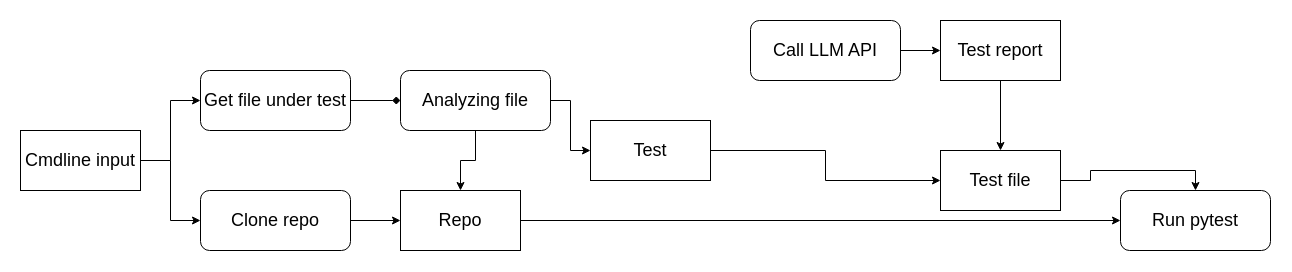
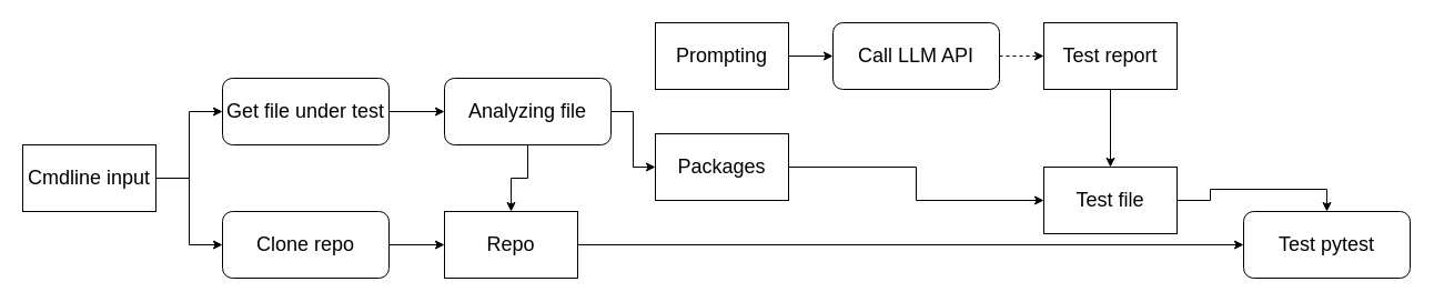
  <mxCell id="0" />
  <mxCell id="1" parent="0" />
  <mxCell id="2" style="edgeStyle=orthogonalEdgeStyle;rounded=0;orthogonalLoop=1;jettySize=auto;html=1;entryX=0;entryY=0.5;entryDx=0;entryDy=0;" edge="1" parent="1" source="4" target="6"><mxGeometry relative="1" as="geometry" /></mxCell>
  <mxCell id="3" style="edgeStyle=orthogonalEdgeStyle;rounded=0;orthogonalLoop=1;jettySize=auto;html=1;entryX=0;entryY=0.5;entryDx=0;entryDy=0;" edge="1" parent="1" source="4" target="8"><mxGeometry relative="1" as="geometry" /></mxCell>
  <mxCell id="4" value="&lt;font style=&quot;font-size: 18px;&quot;&gt;Cmdline input&lt;/font&gt;" style="rounded=0;whiteSpace=wrap;html=1;" vertex="1" parent="1"><mxGeometry x="20" y="130" width="120" height="60" as="geometry" /></mxCell>
- <mxCell id="5" style="edgeStyle=orthogonalEdgeStyle;rounded=0;orthogonalLoop=1;jettySize=auto;html=1;entryX=0;entryY=0.5;entryDx=0;entryDy=0;endArrow=diamond;" edge="1" parent="1" source="6" target="11"><mxGeometry relative="1" as="geometry" /></mxCell>
+ <mxCell id="5" style="edgeStyle=orthogonalEdgeStyle;rounded=0;orthogonalLoop=1;jettySize=auto;html=1;entryX=0;entryY=0.5;entryDx=0;entryDy=0;" edge="1" parent="1" source="6" target="11"><mxGeometry relative="1" as="geometry" /></mxCell>
  <mxCell id="6" value="&lt;font style=&quot;font-size: 18px;&quot;&gt;Get file under test&lt;/font&gt;" style="rounded=1;whiteSpace=wrap;html=1;" vertex="1" parent="1"><mxGeometry x="200" y="70" width="150" height="60" as="geometry" /></mxCell>
  <mxCell id="7" style="edgeStyle=orthogonalEdgeStyle;rounded=0;orthogonalLoop=1;jettySize=auto;html=1;" edge="1" parent="1" source="8" target="23"><mxGeometry relative="1" as="geometry" /></mxCell>
  <mxCell id="8" value="&lt;font style=&quot;font-size: 18px;&quot;&gt;Clone repo&lt;/font&gt;" style="rounded=1;whiteSpace=wrap;html=1;" vertex="1" parent="1"><mxGeometry x="200" y="190" width="150" height="60" as="geometry" /></mxCell>
  <mxCell id="9" style="edgeStyle=orthogonalEdgeStyle;rounded=0;orthogonalLoop=1;jettySize=auto;html=1;" edge="1" parent="1" source="11" target="23"><mxGeometry relative="1" as="geometry" /></mxCell>
  <mxCell id="10" style="edgeStyle=orthogonalEdgeStyle;rounded=0;orthogonalLoop=1;jettySize=auto;html=1;entryX=0;entryY=0.5;entryDx=0;entryDy=0;" edge="1" parent="1" source="11" target="15"><mxGeometry relative="1" as="geometry" /></mxCell>
  <mxCell id="11" value="&lt;span style=&quot;font-size: 18px;&quot;&gt;Analyzing file&lt;/span&gt;" style="rounded=1;whiteSpace=wrap;html=1;" vertex="1" parent="1"><mxGeometry x="400" y="70" width="150" height="60" as="geometry" /></mxCell>
+ <mxCell id="12" style="edgeStyle=orthogonalEdgeStyle;rounded=0;orthogonalLoop=1;jettySize=auto;html=1;" edge="1" parent="1" source="13" target="17"><mxGeometry relative="1" as="geometry" /></mxCell>
+ <mxCell id="13" value="&lt;font style=&quot;font-size: 18px;&quot;&gt;Prompting&lt;/font&gt;" style="rounded=0;whiteSpace=wrap;html=1;" vertex="1" parent="1"><mxGeometry x="590" y="20" width="120" height="60" as="geometry" /></mxCell>
  <mxCell id="14" style="edgeStyle=orthogonalEdgeStyle;rounded=0;orthogonalLoop=1;jettySize=auto;html=1;entryX=0;entryY=0.5;entryDx=0;entryDy=0;" edge="1" parent="1" source="15" target="21"><mxGeometry relative="1" as="geometry" /></mxCell>
- <mxCell id="15" value="&lt;span style=&quot;font-size: 18px;&quot;&gt;Test&lt;/span&gt;" style="rounded=0;whiteSpace=wrap;html=1;" vertex="1" parent="1"><mxGeometry x="590" y="120" width="120" height="60" as="geometry" /></mxCell>
- <mxCell id="16" style="edgeStyle=orthogonalEdgeStyle;rounded=0;orthogonalLoop=1;jettySize=auto;html=1;entryX=0;entryY=0.5;entryDx=0;entryDy=0;" edge="1" parent="1" source="17" target="19"><mxGeometry relative="1" as="geometry" /></mxCell>
+ <mxCell id="15" value="&lt;span style=&quot;font-size: 18px;&quot;&gt;Packages&lt;/span&gt;" style="rounded=0;whiteSpace=wrap;html=1;" vertex="1" parent="1"><mxGeometry x="590" y="120" width="120" height="60" as="geometry" /></mxCell>
+ <mxCell id="16" style="edgeStyle=orthogonalEdgeStyle;rounded=0;orthogonalLoop=1;jettySize=auto;html=1;entryX=0;entryY=0.5;entryDx=0;entryDy=0;dashed=1;" edge="1" parent="1" source="17" target="19"><mxGeometry relative="1" as="geometry" /></mxCell>
  <mxCell id="17" value="&lt;span style=&quot;font-size: 18px;&quot;&gt;Call LLM API&lt;/span&gt;" style="rounded=1;whiteSpace=wrap;html=1;" vertex="1" parent="1"><mxGeometry x="750" y="20" width="150" height="60" as="geometry" /></mxCell>
  <mxCell id="18" value="" style="edgeStyle=orthogonalEdgeStyle;rounded=0;orthogonalLoop=1;jettySize=auto;html=1;" edge="1" parent="1" source="19" target="21"><mxGeometry relative="1" as="geometry" /></mxCell>
  <mxCell id="19" value="&lt;font style=&quot;font-size: 18px;&quot;&gt;Test report&lt;/font&gt;" style="rounded=0;whiteSpace=wrap;html=1;" vertex="1" parent="1"><mxGeometry x="940" y="20" width="120" height="60" as="geometry" /></mxCell>
  <mxCell id="20" style="edgeStyle=orthogonalEdgeStyle;rounded=0;orthogonalLoop=1;jettySize=auto;html=1;entryX=0.5;entryY=0;entryDx=0;entryDy=0;" edge="1" parent="1" source="21" target="24"><mxGeometry relative="1" as="geometry" /></mxCell>
  <mxCell id="21" value="&lt;span style=&quot;font-size: 18px;&quot;&gt;Test file&lt;/span&gt;" style="rounded=0;whiteSpace=wrap;html=1;" vertex="1" parent="1"><mxGeometry x="940" y="150" width="120" height="60" as="geometry" /></mxCell>
  <mxCell id="22" style="edgeStyle=orthogonalEdgeStyle;rounded=0;orthogonalLoop=1;jettySize=auto;html=1;entryX=0;entryY=0.5;entryDx=0;entryDy=0;" edge="1" parent="1" source="23" target="24"><mxGeometry relative="1" as="geometry" /></mxCell>
  <mxCell id="23" value="&lt;span style=&quot;font-size: 18px;&quot;&gt;Repo&lt;/span&gt;" style="rounded=0;whiteSpace=wrap;html=1;" vertex="1" parent="1"><mxGeometry x="400" y="190" width="120" height="60" as="geometry" /></mxCell>
- <mxCell id="24" value="&lt;span style=&quot;font-size: 18px;&quot;&gt;Run pytest&lt;/span&gt;" style="rounded=1;whiteSpace=wrap;html=1;" vertex="1" parent="1"><mxGeometry x="1120" y="190" width="150" height="60" as="geometry" /></mxCell>
+ <mxCell id="24" value="&lt;span style=&quot;font-size: 18px;&quot;&gt;Test pytest&lt;/span&gt;" style="rounded=1;whiteSpace=wrap;html=1;" vertex="1" parent="1"><mxGeometry x="1120" y="190" width="150" height="60" as="geometry" /></mxCell>
